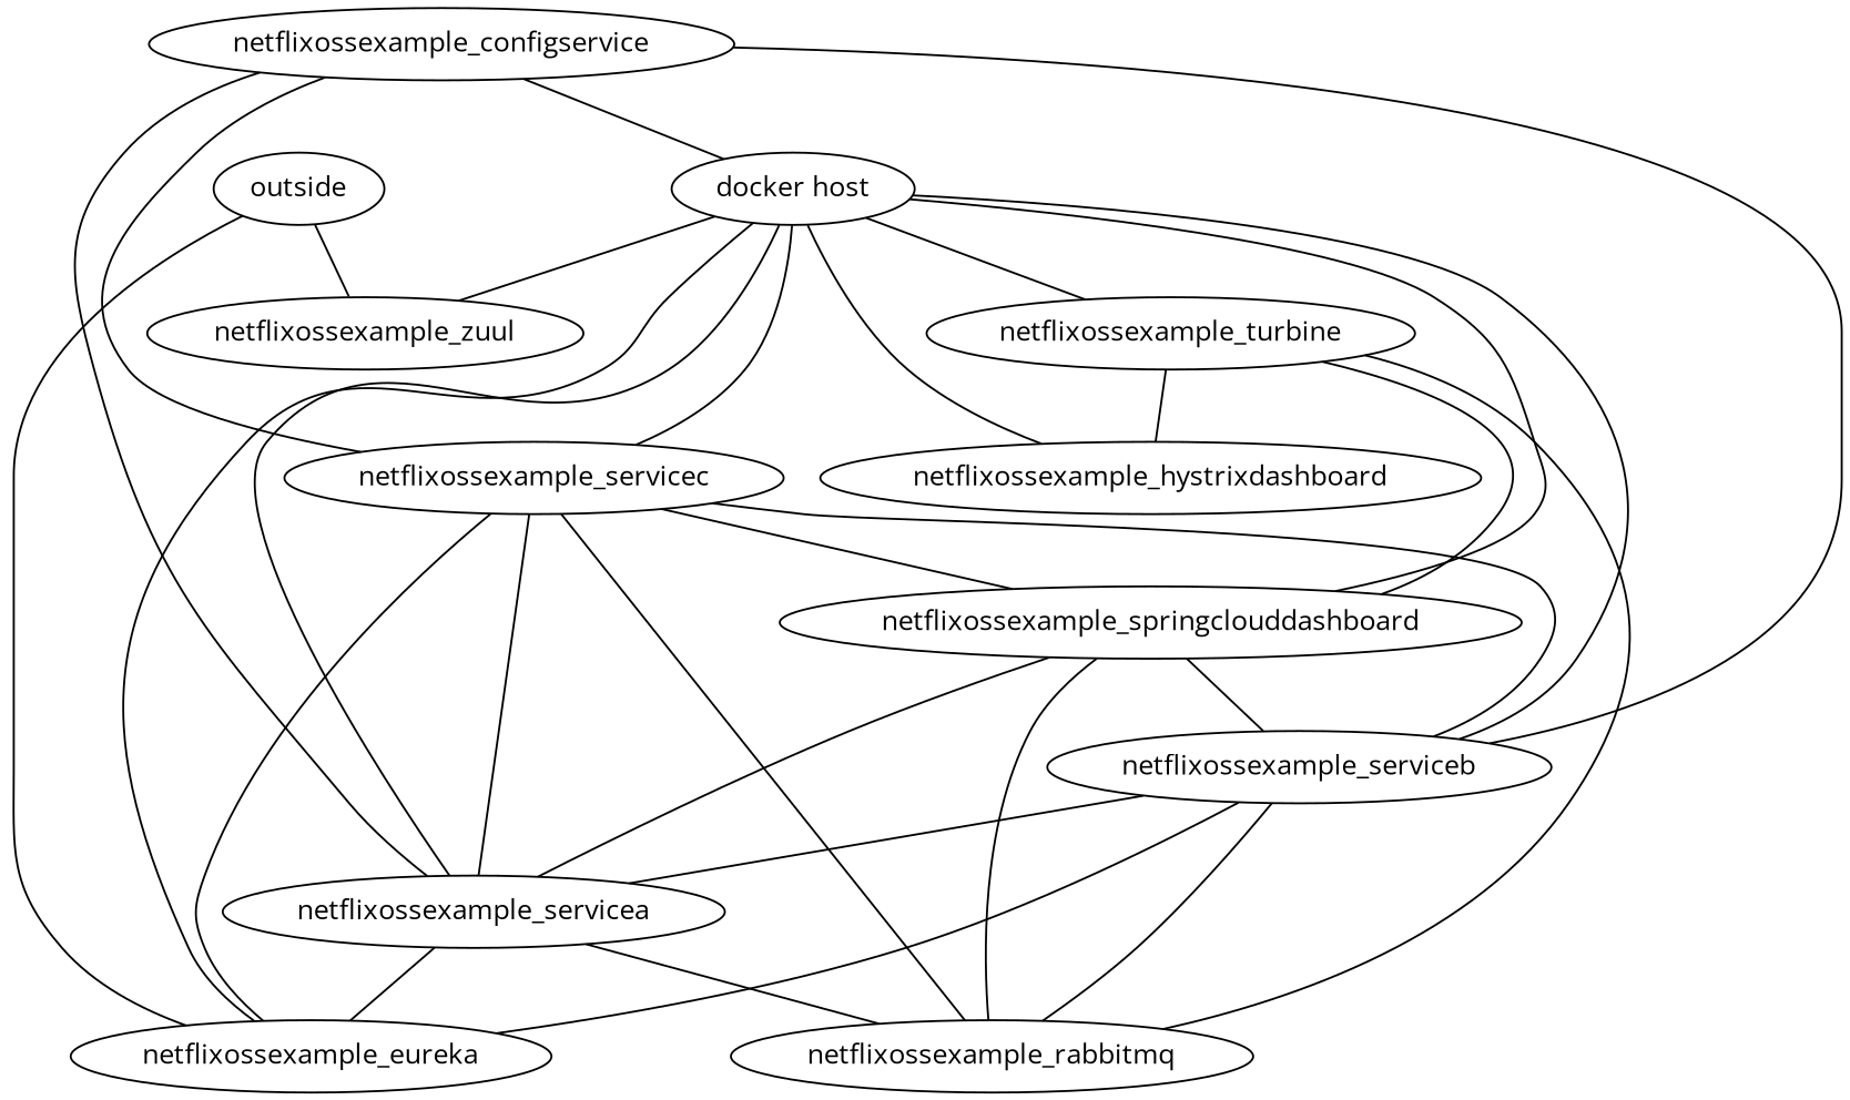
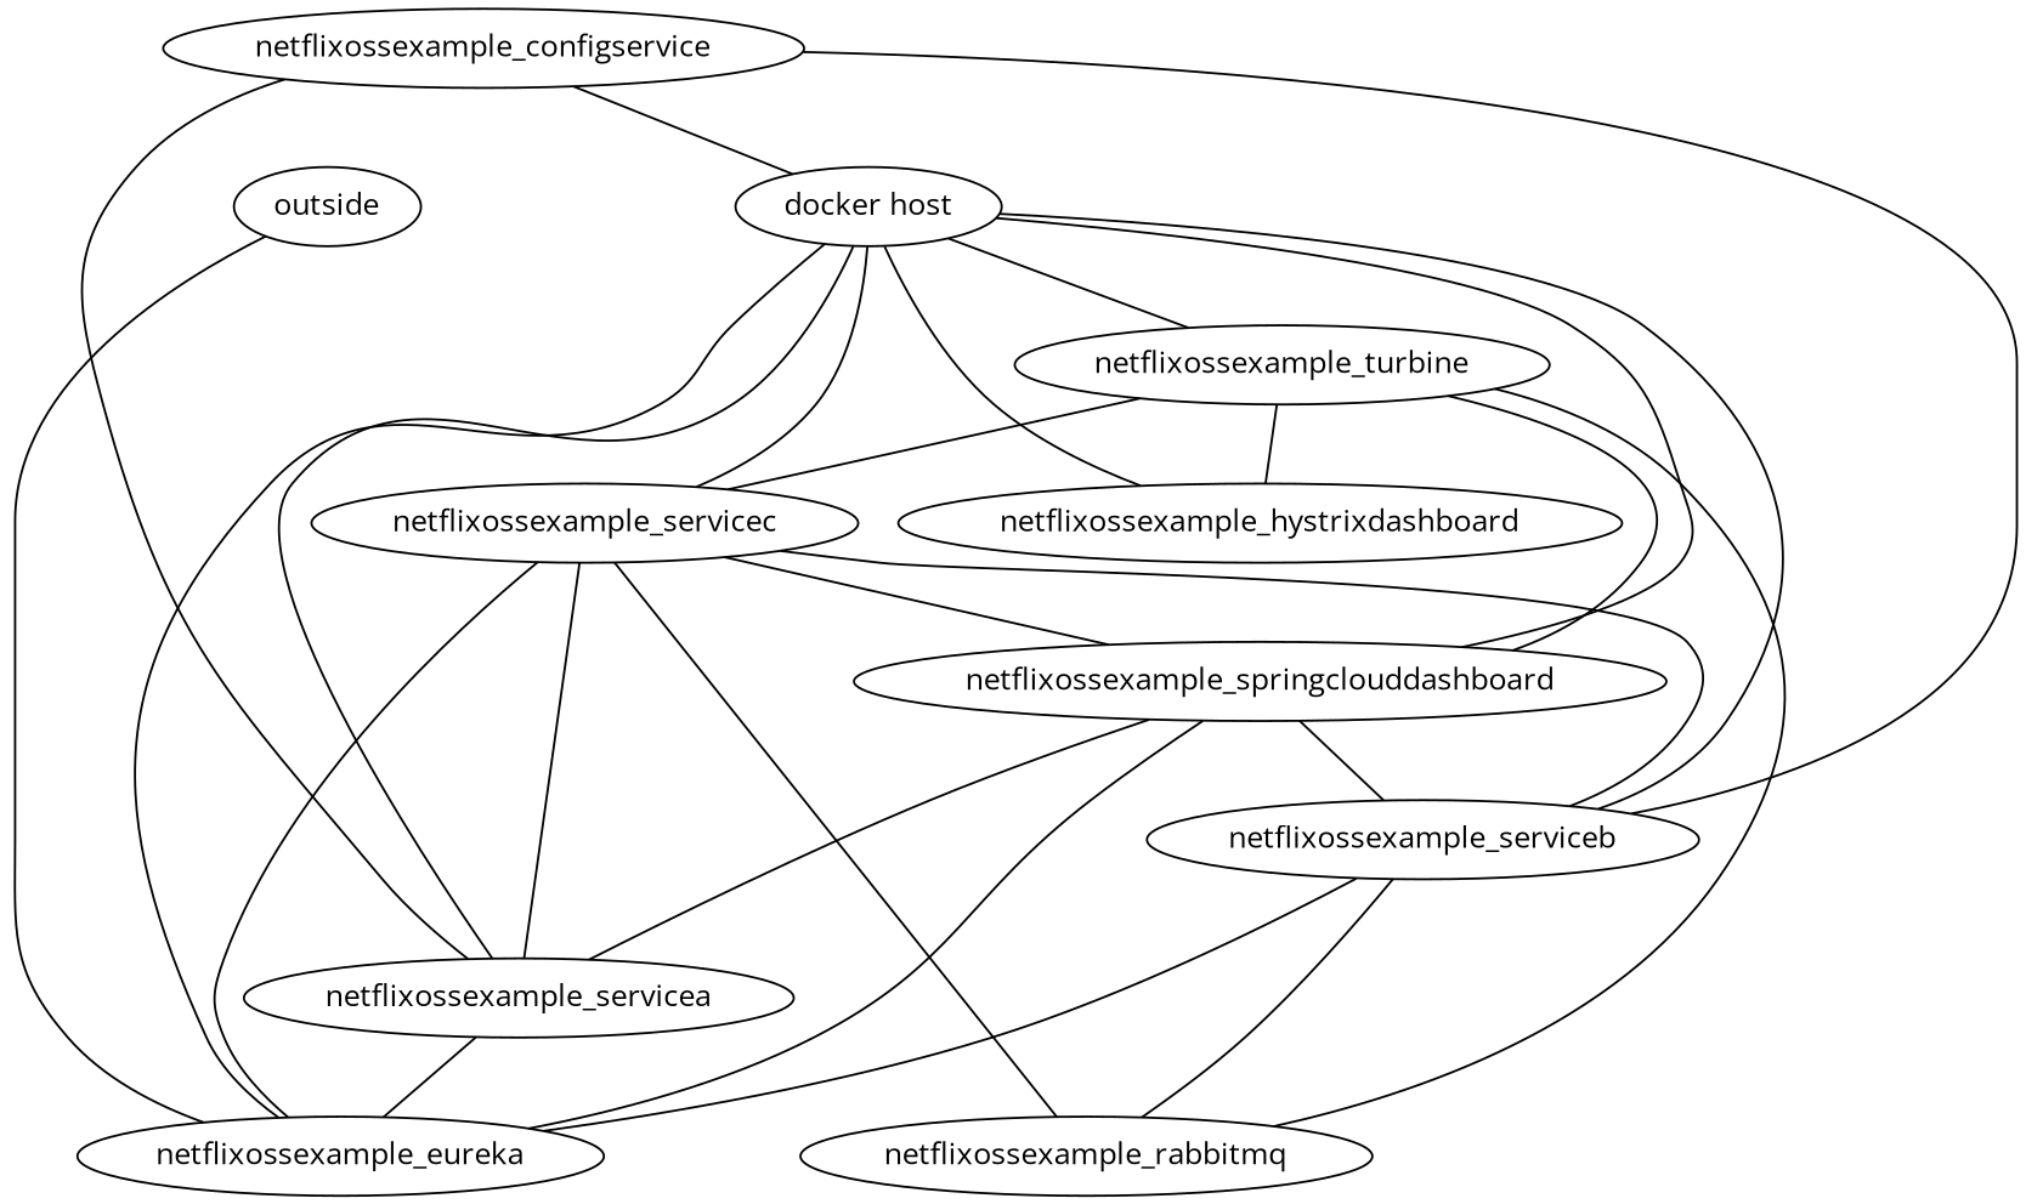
  graph {
    fontname="Open Sans"
    node [fontname="Open Sans"]
    edge [contstraint=false fontname="Open Sans"]
    outside
-   netflixossexample_zuul
    netflixossexample_eureka
    netflixossexample_configservice
    "docker host"
    netflixossexample_servicec
    netflixossexample_serviceb
    netflixossexample_servicea
    netflixossexample_turbine
    netflixossexample_springclouddashboard
    netflixossexample_hystrixdashboard
    netflixossexample_rabbitmq
-   outside -- netflixossexample_zuul
    outside -- netflixossexample_eureka
    netflixossexample_configservice -- "docker host"
-   netflixossexample_configservice -- netflixossexample_servicec
+   netflixossexample_turbine -- netflixossexample_servicec
    netflixossexample_configservice -- netflixossexample_serviceb
    netflixossexample_configservice -- netflixossexample_servicea
-   "docker host" -- netflixossexample_zuul
    "docker host" -- netflixossexample_eureka
    "docker host" -- netflixossexample_servicec
    "docker host" -- netflixossexample_serviceb
    "docker host" -- netflixossexample_servicea
    "docker host" -- netflixossexample_turbine
    "docker host" -- netflixossexample_springclouddashboard
    "docker host" -- netflixossexample_hystrixdashboard
    netflixossexample_servicec -- netflixossexample_eureka
    netflixossexample_servicec -- netflixossexample_serviceb
    netflixossexample_servicec -- netflixossexample_servicea
    netflixossexample_servicec -- netflixossexample_springclouddashboard
    netflixossexample_servicec -- netflixossexample_rabbitmq
    netflixossexample_serviceb -- netflixossexample_eureka
-   netflixossexample_serviceb -- netflixossexample_servicea
    netflixossexample_serviceb -- netflixossexample_rabbitmq
    netflixossexample_servicea -- netflixossexample_eureka
-   netflixossexample_servicea -- netflixossexample_rabbitmq
    netflixossexample_turbine -- netflixossexample_springclouddashboard
    netflixossexample_turbine -- netflixossexample_hystrixdashboard
    netflixossexample_turbine -- netflixossexample_rabbitmq
-   netflixossexample_springclouddashboard -- netflixossexample_rabbitmq
+   netflixossexample_springclouddashboard -- netflixossexample_eureka
    netflixossexample_springclouddashboard -- netflixossexample_serviceb
    netflixossexample_springclouddashboard -- netflixossexample_servicea
  }
